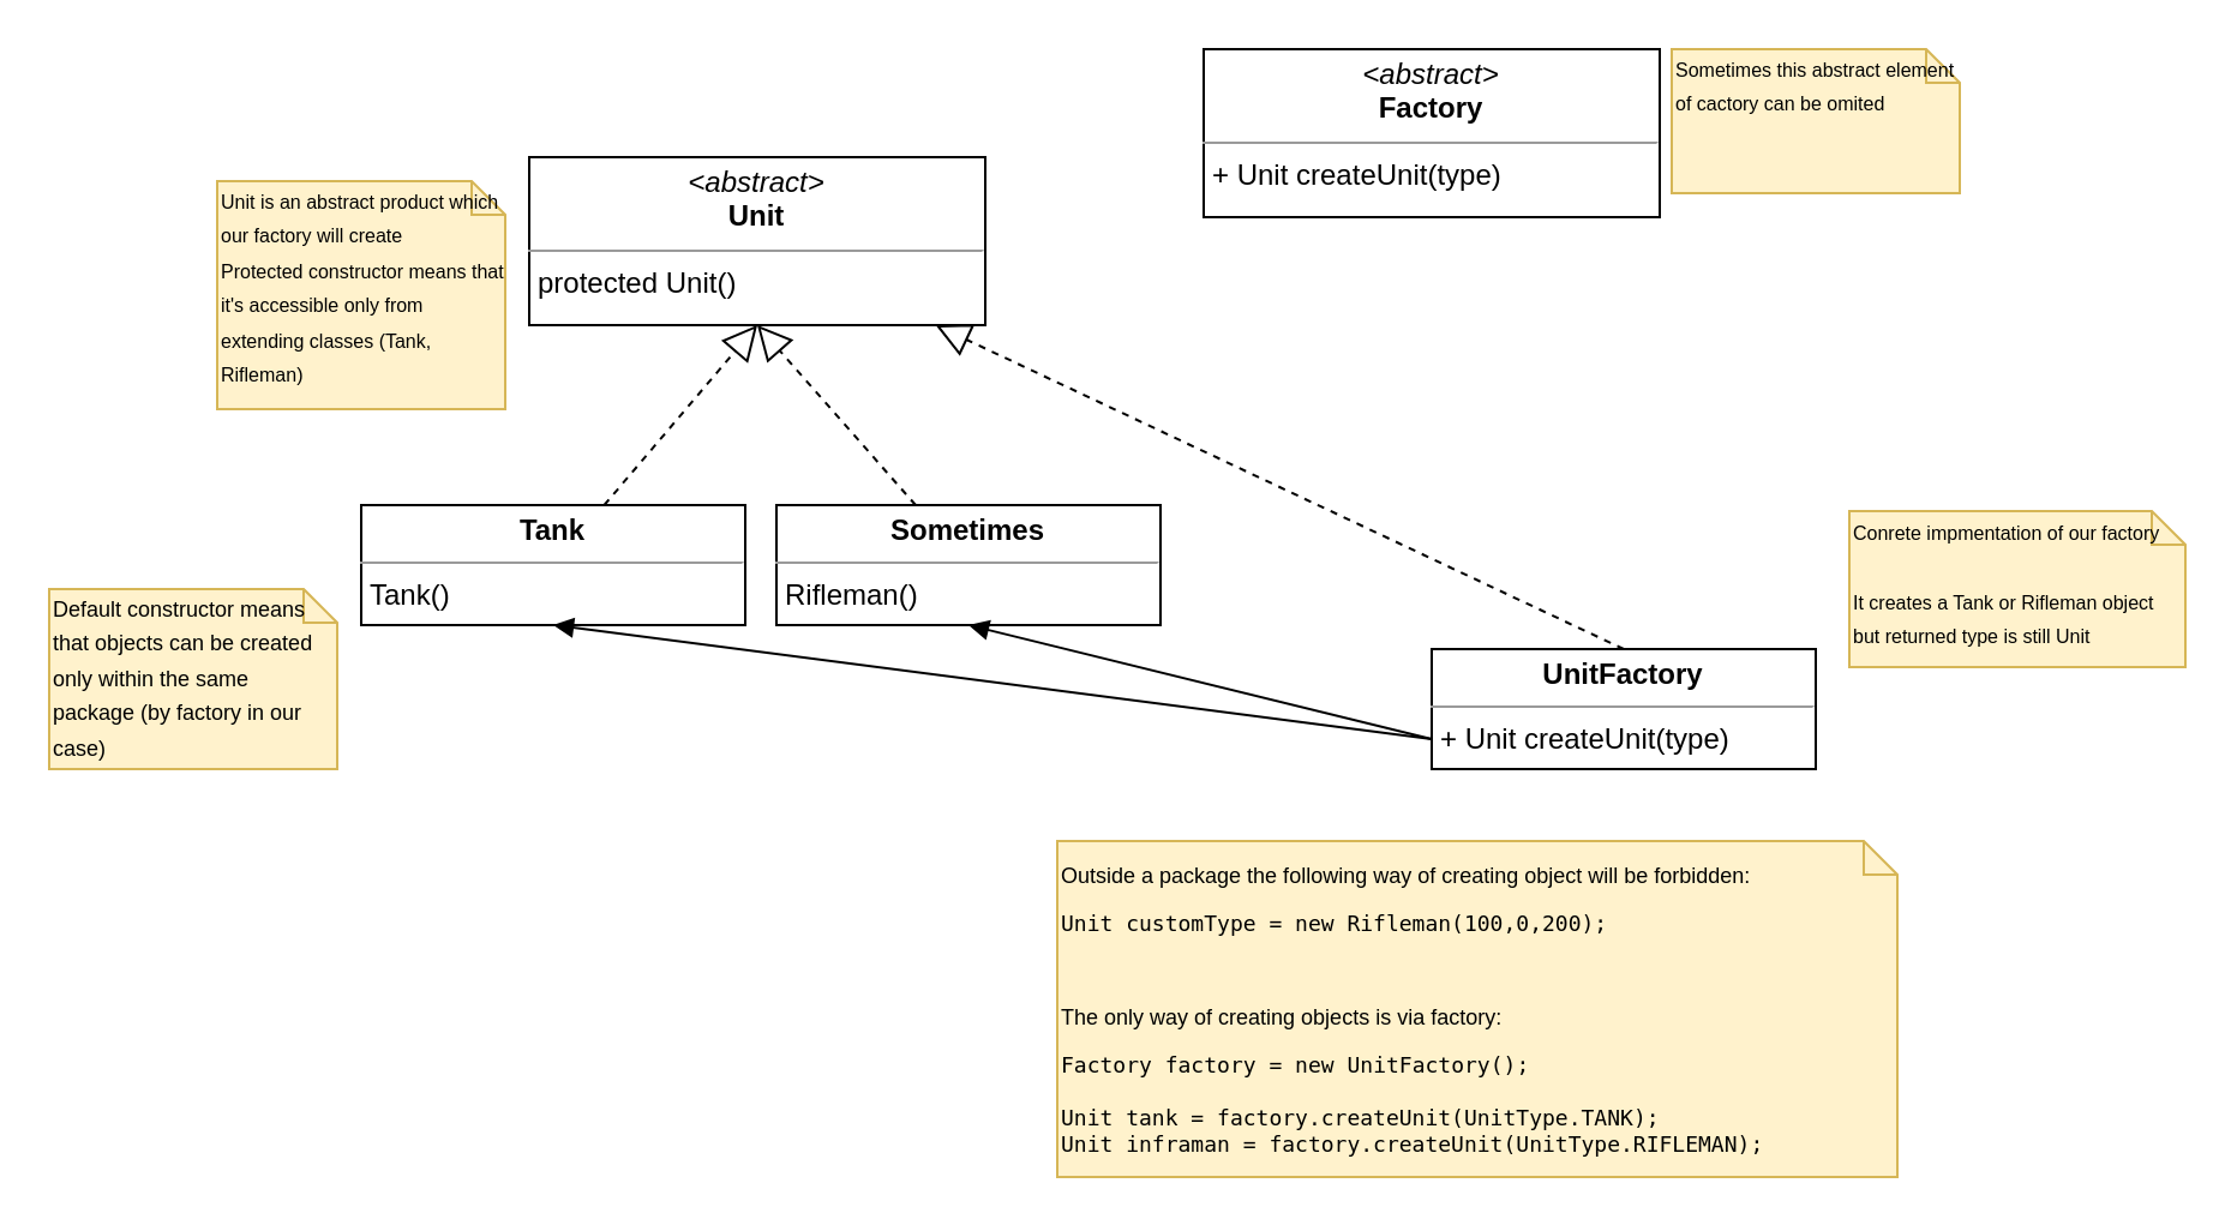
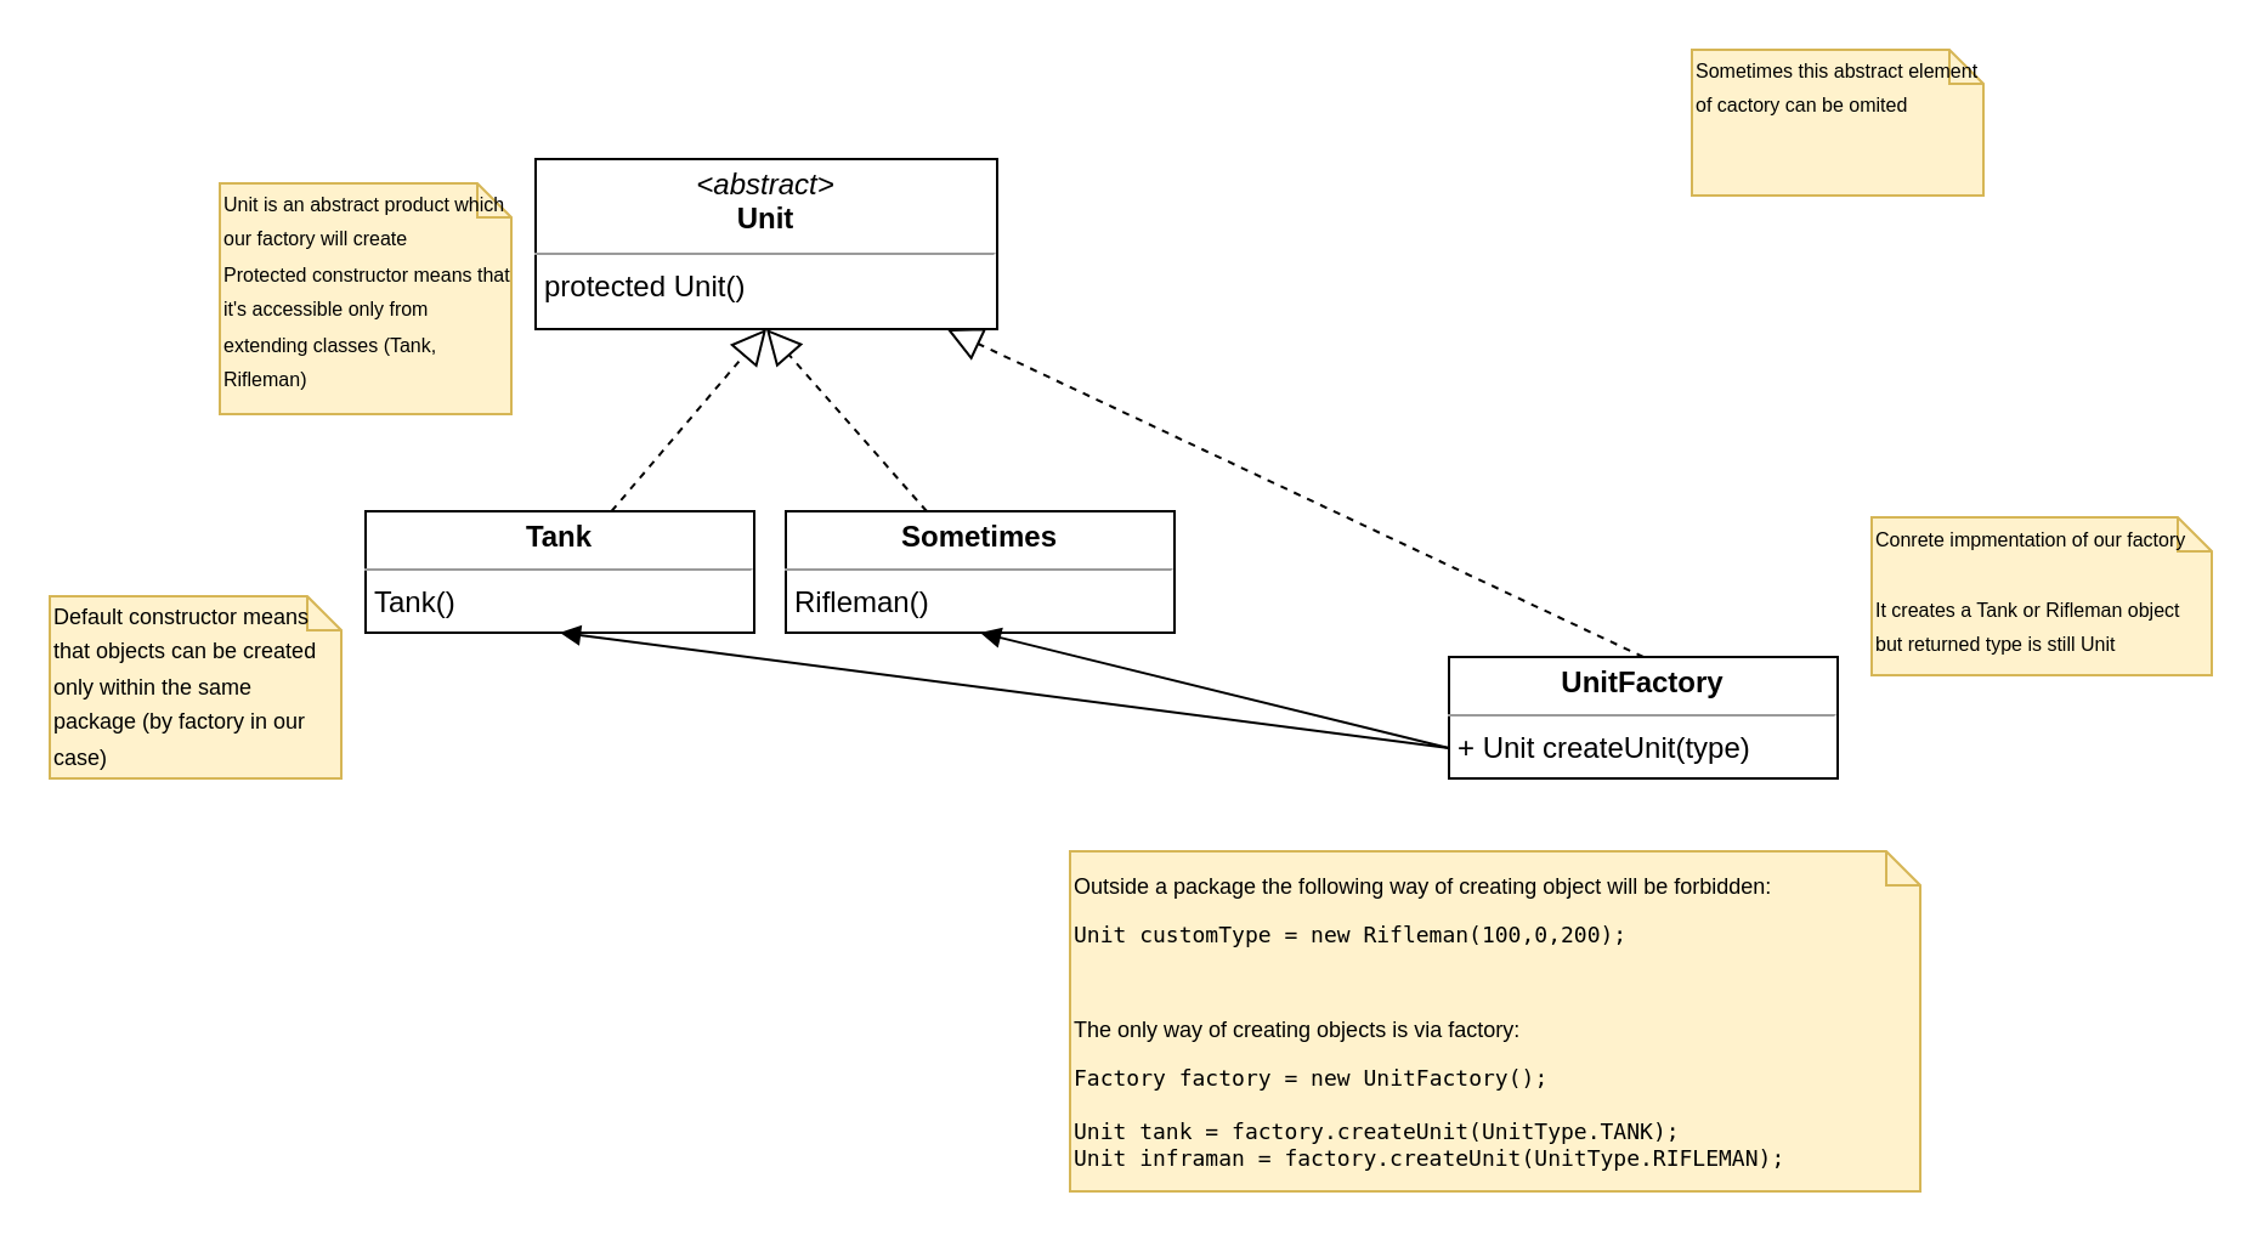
  <mxCell id="0" />
  <mxCell id="1" parent="0" />
  <mxCell id="2" value="&lt;p style=&quot;margin: 0px ; margin-top: 4px ; text-align: center&quot;&gt;&lt;i&gt;&amp;lt;abstract&amp;gt;&lt;/i&gt;&lt;br&gt;&lt;b&gt;Unit&lt;/b&gt;&lt;/p&gt;&lt;hr size=&quot;1&quot;&gt;&lt;p style=&quot;margin: 0px ; margin-left: 4px&quot;&gt;protected Unit()&lt;/p&gt;" style="verticalAlign=top;align=left;overflow=fill;fontSize=12;fontFamily=Helvetica;html=1;" vertex="1" parent="1"><mxGeometry x="220" y="65" width="190" height="70" as="geometry" /></mxCell>
- <mxCell id="3" value="&lt;p style=&quot;margin: 0px ; margin-top: 4px ; text-align: center&quot;&gt;&lt;i&gt;&amp;lt;abstract&amp;gt;&lt;/i&gt;&lt;br&gt;&lt;b&gt;Factory&lt;/b&gt;&lt;/p&gt;&lt;hr size=&quot;1&quot;&gt;&lt;p style=&quot;margin: 0px ; margin-left: 4px&quot;&gt;+ Unit createUnit(type)&lt;/p&gt;" style="verticalAlign=top;align=left;overflow=fill;fontSize=12;fontFamily=Helvetica;html=1;" vertex="1" parent="1"><mxGeometry x="501" y="20" width="190" height="70" as="geometry" /></mxCell>
  <mxCell id="4" value="&lt;p style=&quot;margin: 0px ; margin-top: 4px ; text-align: center&quot;&gt;&lt;b&gt;Tank&lt;/b&gt;&lt;/p&gt;&lt;hr size=&quot;1&quot;&gt;&lt;p style=&quot;margin: 0px ; margin-left: 4px&quot;&gt;Tank()&lt;/p&gt;" style="verticalAlign=top;align=left;overflow=fill;fontSize=12;fontFamily=Helvetica;html=1;" vertex="1" parent="1"><mxGeometry x="150" y="210" width="160" height="50" as="geometry" /></mxCell>
  <mxCell id="5" value="&lt;p style=&quot;margin: 0px ; margin-top: 4px ; text-align: center&quot;&gt;&lt;b&gt;Sometimes&lt;/b&gt;&lt;/p&gt;&lt;hr size=&quot;1&quot;&gt;&lt;p style=&quot;margin: 0px ; margin-left: 4px&quot;&gt;Rifleman()&lt;/p&gt;" style="verticalAlign=top;align=left;overflow=fill;fontSize=12;fontFamily=Helvetica;html=1;" vertex="1" parent="1"><mxGeometry x="323" y="210" width="160" height="50" as="geometry" /></mxCell>
  <mxCell id="6" value="&lt;p style=&quot;margin: 0px ; margin-top: 4px ; text-align: center&quot;&gt;&lt;b&gt;UnitFactory&lt;/b&gt;&lt;/p&gt;&lt;hr size=&quot;1&quot;&gt;&lt;p style=&quot;margin: 0px ; margin-left: 4px&quot;&gt;+ Unit createUnit(type)&lt;br&gt;&lt;/p&gt;" style="verticalAlign=top;align=left;overflow=fill;fontSize=12;fontFamily=Helvetica;html=1;" vertex="1" parent="1"><mxGeometry x="596" y="270" width="160" height="50" as="geometry" /></mxCell>
  <mxCell id="7" value="" style="endArrow=block;dashed=1;endFill=0;endSize=12;html=1;entryX=0.5;entryY=1;entryDx=0;entryDy=0;" edge="1" parent="1" source="4" target="2"><mxGeometry width="160" relative="1" as="geometry"><mxPoint y="190" as="sourcePoint" x="70" /><mxPoint x="230" y="190" as="targetPoint" /></mxGeometry></mxCell>
  <mxCell id="8" value="" style="endArrow=block;dashed=1;endFill=0;endSize=12;html=1;" edge="1" parent="1" source="5"><mxGeometry width="160" relative="1" as="geometry"><mxPoint x="370" y="370" as="sourcePoint" /><mxPoint x="315" y="135" as="targetPoint" /></mxGeometry></mxCell>
  <mxCell id="9" value="&lt;font style=&quot;font-size: 8px&quot;&gt;Conrete impmentation of our factory&lt;br&gt;&lt;br&gt;It creates a Tank or Rifleman object but returned type is still Unit&lt;/font&gt;&lt;br&gt;" style="shape=note;whiteSpace=wrap;html=1;size=14;verticalAlign=top;align=left;spacingTop=-6;fillColor=#fff2cc;strokeColor=#d6b656;" vertex="1" parent="1"><mxGeometry x="770" y="212.5" width="140" height="65" as="geometry" /></mxCell>
  <mxCell id="10" value="" style="endArrow=block;dashed=1;endFill=0;endSize=12;html=1;exitX=0.5;exitY=0;exitDx=0;exitDy=0;" edge="1" parent="1" source="6" target="2"><mxGeometry width="160" relative="1" as="geometry"><mxPoint x="500" y="150" as="sourcePoint" /><mxPoint x="660" y="150" as="targetPoint" /></mxGeometry></mxCell>
  <mxCell id="11" value="" style="endArrow=block;endFill=1;html=1;align=left;verticalAlign=top;exitX=0;exitY=0.75;exitDx=0;exitDy=0;entryX=0.5;entryY=1;entryDx=0;entryDy=0;" edge="1" parent="1" source="6" target="5"><mxGeometry x="-1" relative="1" as="geometry"><mxPoint x="390" y="390" as="sourcePoint" /><mxPoint x="550" y="390" as="targetPoint" /></mxGeometry></mxCell>
  <mxCell id="12" value="" style="resizable=0;html=1;align=left;verticalAlign=bottom;labelBackgroundColor=#ffffff;fontSize=10;" connectable="0" vertex="1" parent="11"><mxGeometry x="-1" relative="1" as="geometry" /></mxCell>
  <mxCell id="13" value="" style="endArrow=block;endFill=1;html=1;align=left;verticalAlign=top;entryX=0.5;entryY=1;entryDx=0;entryDy=0;exitX=0;exitY=0.75;exitDx=0;exitDy=0;" edge="1" parent="1" source="6" target="4"><mxGeometry x="-1" relative="1" as="geometry"><mxPoint x="590" y="310" as="sourcePoint" /><mxPoint x="479.096" y="270" as="targetPoint" /></mxGeometry></mxCell>
  <mxCell id="14" value="" style="resizable=0;html=1;align=left;verticalAlign=bottom;labelBackgroundColor=#ffffff;fontSize=10;" connectable="0" vertex="1" parent="13"><mxGeometry x="-1" relative="1" as="geometry" /></mxCell>
  <mxCell id="15" value="&lt;span style=&quot;font-size: 8px&quot;&gt;Unit is an abstract product which our factory will create&lt;br&gt;Protected constructor means that it's accessible only from extending classes (Tank, Rifleman)&lt;br&gt;&lt;/span&gt;&lt;br&gt;&amp;nbsp;&lt;br&gt;" style="shape=note;whiteSpace=wrap;html=1;size=14;verticalAlign=top;align=left;spacingTop=-6;fillColor=#fff2cc;strokeColor=#d6b656;" vertex="1" parent="1"><mxGeometry x="90" y="75" width="120" height="95" as="geometry" /></mxCell>
  <mxCell id="16" value="&lt;span style=&quot;font-size: 8px&quot;&gt;Sometimes this abstract element of cactory can be omited&lt;/span&gt;&lt;br&gt;" style="shape=note;whiteSpace=wrap;html=1;size=14;verticalAlign=top;align=left;spacingTop=-6;fillColor=#fff2cc;strokeColor=#d6b656;" vertex="1" parent="1"><mxGeometry x="696" y="20" width="120" height="60" as="geometry" /></mxCell>
  <mxCell id="17" value="&lt;font style=&quot;font-size: 9px&quot;&gt;Default constructor means that objects can be created only within the same package (by factory in our case)&lt;br&gt;&lt;br&gt;&lt;/font&gt;&lt;pre style=&quot;font-size: 9px&quot;&gt;&lt;br&gt;&lt;/pre&gt;" style="shape=note;whiteSpace=wrap;html=1;size=14;verticalAlign=top;align=left;spacingTop=-6;fillColor=#fff2cc;strokeColor=#d6b656;" vertex="1" parent="1"><mxGeometry x="20" y="245" width="120" height="75" as="geometry" /></mxCell>
  <mxCell id="18" value="&lt;p style=&quot;font-size: 9px&quot;&gt;&lt;font style=&quot;font-size: 9px&quot;&gt;Outside a package the following way of creating object will be forbidden:&lt;/font&gt;&lt;/p&gt;&lt;pre style=&quot;font-size: 9px&quot;&gt;&lt;font style=&quot;font-size: 9px&quot;&gt;Unit customType = new Rifleman(100,0,200);&lt;br&gt;&lt;/font&gt;&lt;/pre&gt;&lt;pre style=&quot;font-size: 9px&quot;&gt;&lt;font style=&quot;font-size: 9px&quot;&gt;&lt;br&gt;&lt;/font&gt;&lt;/pre&gt;&lt;p style=&quot;font-size: 9px&quot;&gt;&lt;font style=&quot;font-size: 9px&quot;&gt;The only way of creating objects is via factory:&lt;/font&gt;&lt;/p&gt;&lt;pre style=&quot;font-size: 9px&quot;&gt;&lt;pre&gt;&lt;font style=&quot;font-size: 9px&quot;&gt;Factory factory = &lt;span&gt;new &lt;/span&gt;UnitFactory()&lt;span&gt;;&lt;br&gt;&lt;/span&gt;&lt;span&gt;&lt;br&gt;&lt;/span&gt;Unit tank = factory.createUnit(UnitType.&lt;span&gt;TANK&lt;/span&gt;)&lt;span&gt;;&lt;br&gt;&lt;/span&gt;Unit inframan = factory.createUnit(UnitType.&lt;span&gt;RIFLEMAN&lt;/span&gt;)&lt;span&gt;;&lt;/span&gt;&lt;/font&gt;&lt;/pre&gt;&lt;/pre&gt;&lt;pre style=&quot;font-size: 9px&quot;&gt;&lt;br&gt;&lt;/pre&gt;" style="shape=note;whiteSpace=wrap;html=1;size=14;verticalAlign=top;align=left;spacingTop=-6;fillColor=#fff2cc;strokeColor=#d6b656;" vertex="1" parent="1"><mxGeometry x="440" y="350" width="350" height="140" as="geometry" /></mxCell>
  <mxCell id="19" style="edgeStyle=none;rounded=0;orthogonalLoop=1;jettySize=auto;html=1;exitX=0.5;exitY=1;exitDx=0;exitDy=0;exitPerimeter=0;" edge="1" parent="1" source="18" target="18"><mxGeometry relative="1" as="geometry" /></mxCell>
